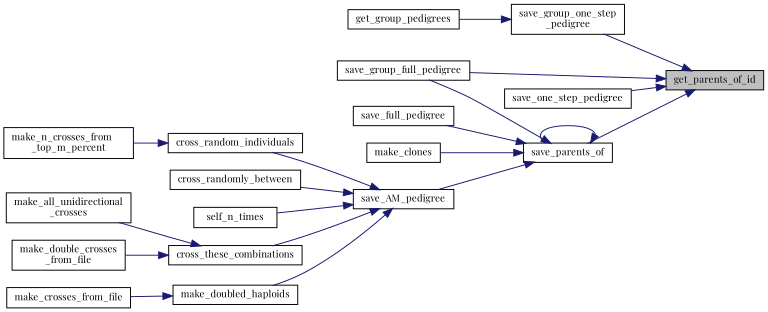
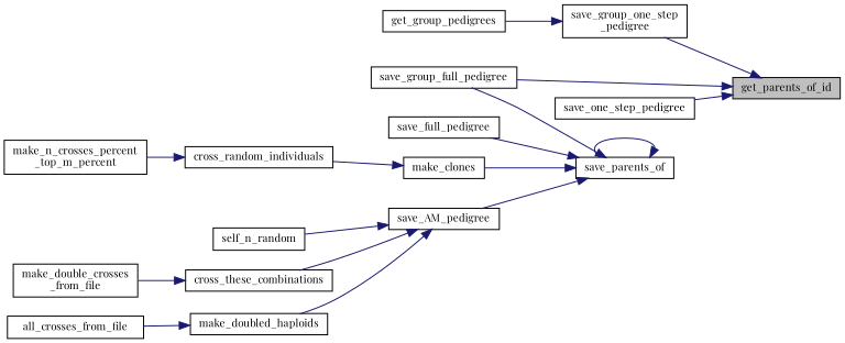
  digraph {
    fontname="Playfair Display"
    rankdir=RL
    node [color=black fillcolor=white fontname="Playfair Display" fontsize=10 shape=record style=filled]
    edge [color=midnightblue dir=back fontname="Playfair Display" fontsize=10 labelfontname=Helvetica labelfontsize=10 style=solid]
    n1 [fillcolor=grey75 fontcolor=black height=0.2 label=get_parents_of_id width=0.4]
    n2 [height=0.2 label=save_group_full_pedigree width=0.4]
    n3 [height=0.2 label="save_group_one_step\l_pedigree" width=0.4]
    n4 [height=0.2 label=save_one_step_pedigree width=0.4]
    n5 [height=0.2 label=save_parents_of width=0.4]
    n6 [height=0.2 label=get_group_pedigrees width=0.4]
    n7 [height=0.2 label=save_AM_pedigree width=0.4]
    n8 [height=0.2 label=save_full_pedigree width=0.4]
    n9 [height=0.2 label=make_clones width=0.4]
    n10 [height=0.2 label=cross_random_individuals width=0.4]
-   n11 [height=0.2 label=cross_randomly_between width=0.4]
    n12 [height=0.2 label=cross_these_combinations width=0.4]
    n13 [height=0.2 label=make_doubled_haploids width=0.4]
-   n14 [height=0.2 label=self_n_times width=0.4]
-   n15 [height=0.2 label="make_n_crosses_from\l_top_m_percent" width=0.4]
-   n16 [height=0.2 label="make_all_unidirectional\l_crosses" width=0.4]
+   n14 [height=0.2 label=self_n_random width=0.4]
+   n15 [height=0.2 label="make_n_crosses_percent\l_top_m_percent" width=0.4]
    n17 [height=0.2 label="make_double_crosses\l_from_file" width=0.4]
-   n18 [height=0.2 label=make_crosses_from_file width=0.4]
+   n18 [height=0.2 label=all_crosses_from_file width=0.4]
    n1 -> n2
    n1 -> n3
    n1 -> n4
-   n1 -> n5
    n3 -> n6
    n5 -> n2
    n5 -> n5
    n5 -> n7
    n5 -> n8
    n5 -> n9
-   n7 -> n10
-   n7 -> n11
+   n9 -> n10
    n7 -> n12
    n7 -> n13
    n7 -> n14
    n10 -> n15
-   n12 -> n16
    n12 -> n17
    n13 -> n18
  }
